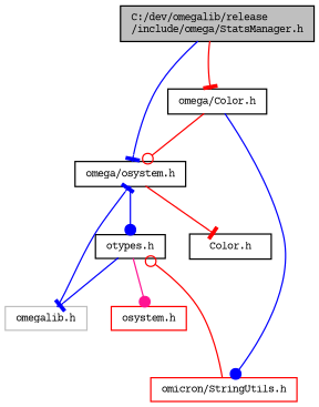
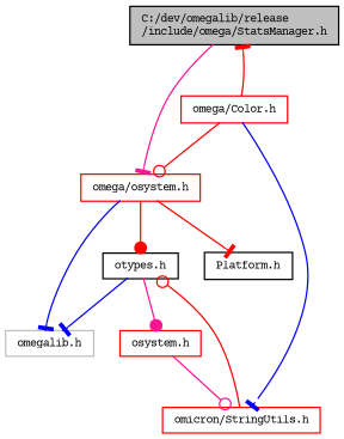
  digraph {
    fontname="Courier Prime"
    node [color=black fontname="Courier Prime" fontsize=8 shape=record]
    edge [arrowhead=tee color=red fontname="Courier Prime" fontsize=8 labelfontname="FreeSans.ttf" labelfontsize=8 style=solid]
    n1 [fillcolor=grey75 fontcolor=black height=0.2 label="C:/dev/omegalib/release\l/include/omega/StatsManager.h" style=filled width=0.4]
-   n2 [height=0.2 label="omega/osystem.h" width=0.4]
-   n3 [height=0.2 label="omega/Color.h" width=0.4]
+   n2 [color=red height=0.2 label="omega/osystem.h" width=0.4]
+   n3 [color=red height=0.2 label="omega/Color.h" width=0.4]
    n4 [color=grey75 height=0.2 label="omegalib.h" width=0.4]
    n5 [height=0.2 label="otypes.h" width=0.4]
-   n6 [height=0.2 label="Color.h" width=0.4]
+   n6 [height=0.2 label="Platform.h" width=0.4]
    n7 [color=red height=0.2 label="omicron/StringUtils.h" width=0.4]
    n8 [color=red height=0.2 label="osystem.h" width=0.4]
-   n1 -> n2 [color=blue]
-   n1 -> n3
-   n4 -> n2 [color=blue]
-   n2 -> n5 [arrowhead=dot color=blue]
+   n1 -> n2 [color=deeppink]
+   n3 -> n1
+   n2 -> n4 [color=blue]
+   n2 -> n5 [arrowhead=dot]
    n2 -> n6
    n3 -> n2 [arrowhead=odot]
-   n3 -> n7 [arrowhead=dot color=blue]
+   n3 -> n7 [color=blue]
    n5 -> n4 [color=blue]
    n5 -> n8 [arrowhead=dot color=deeppink]
    n7 -> n5 [arrowhead=odot]
+   n8 -> n7 [arrowhead=odot color=deeppink]
  }
